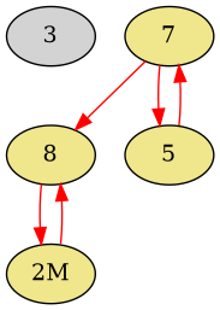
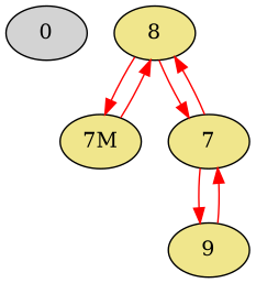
  digraph {
    node [fillcolor=khaki style=filled]
    edge [color=red]
-   0 [fillcolor=lightgrey label=3]
+   0 [fillcolor=lightgrey]
    n2 [label=8]
-   "2M"
+   "2M" [label="7M"]
    n4 [label=7]
-   5
+   5 [label=9]
    n2 -> "2M"
+   n2 -> n4
    "2M" -> n2
    n4 -> n2
    n4 -> 5
    5 -> n4
  }
